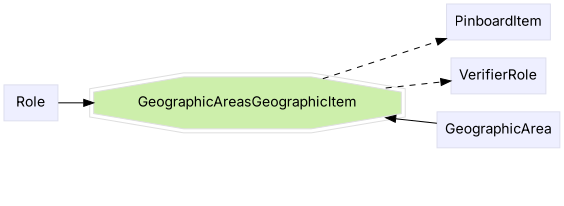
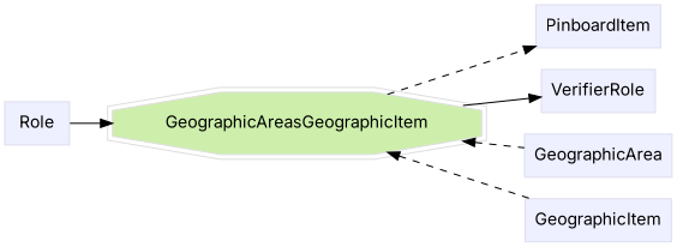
  digraph {
    fontname=Inter
    rankdir=LR
    node [color="#dddeee" fillcolor="#eeefff" fontname=Inter group=supporting shape=box style=filled]
    edge [fontname=Inter style=dashed]
    n1 [color="#dedede" fillcolor="#cdefab" group=target height=0.61111 label=GeographicAreasGeographicItem shape=doubleoctagon width=4.0194]
    n2 [height=0.5 label=PinboardItem width=1.2639]
    n3 [height=0.5 label=Role width=0.75]
    n4 [height=0.5 label=VerifierRole width=1.1528]
    n5 [height=0.5 label=GeographicArea width=1.4722]
+   n6 [height=0.5 label=GeographicItem width=1.4583]
    subgraph sub_1 {
    }
    subgraph sub_2 {
      rank=min
    }
    subgraph sub_3 {
      n1
      n2
      n3
      n4
      n5
+     n6
    }
    n1 -> n2
-   n1 -> n4
-   n1 -> n5 [dir=back style=solid]
+   n1 -> n4 [style=""]
+   n1 -> n5 [dir=back]
+   n1 -> n6 [dir=back]
    n3 -> n1 [style=""]
  }
